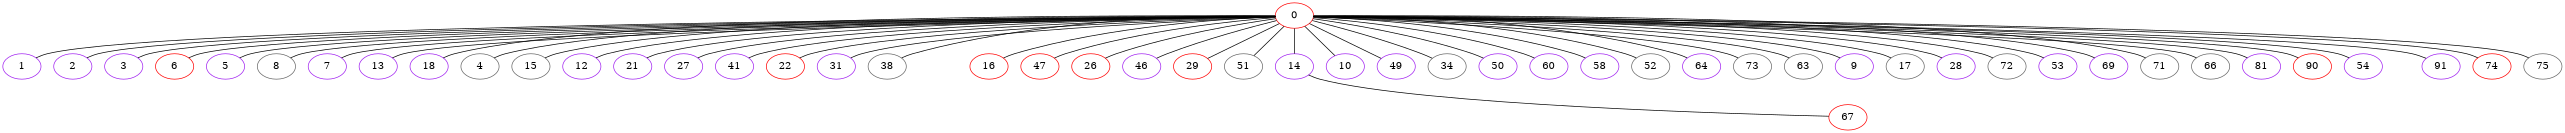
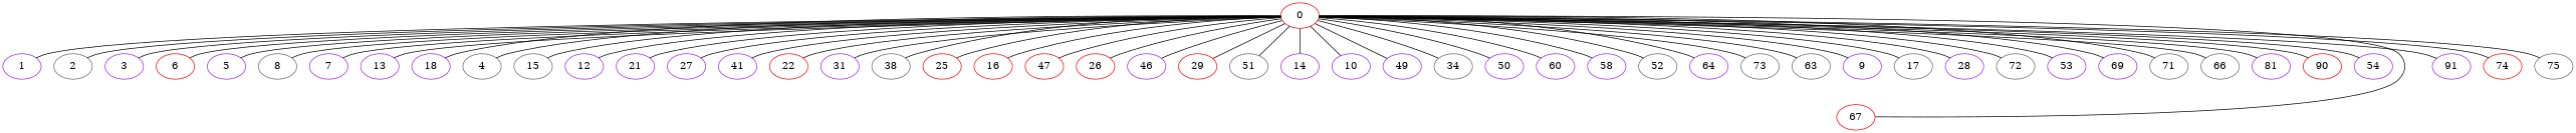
  graph {
    node [color=purple]
    0 [color=red]
    1
-   2
+   2 [color=gray40]
    3
    6 [color=red]
    5
    8 [color=gray40]
    7
    13
    18
    4 [color=gray40]
    n12 [color=gray40 label=15]
    12
    21
    27
    41
    22 [color=red]
    31
    38 [color=gray40]
+   25 [color=red]
    16 [color=red]
    47 [color=red]
    26 [color=red]
    46
    29 [color=red]
    51 [color=gray40]
    14
    10
    49
    34 [color=gray40]
    50
    60
    58
    52 [color=gray40]
    64
    73 [color=gray40]
    63 [color=gray40]
    9
    17 [color=gray40]
    28
    72 [color=gray40]
    53
    69
    71 [color=gray40]
    66 [color=gray40]
    81
    90 [color=red]
    n48 [label=54]
    67 [color=red]
    91
    74 [color=red]
    75 [color=gray40]
    0 -- 1
    0 -- 2
    0 -- 3
    0 -- 6
    0 -- 5
    0 -- 8
    0 -- 7
    0 -- 13
    0 -- 18
    0 -- 4
    0 -- n12
    0 -- 12
    0 -- 21
    0 -- 27
    0 -- 41
    0 -- 22
    0 -- 31
    0 -- 38
+   0 -- 25
    0 -- 16
    0 -- 47
    0 -- 26
    0 -- 46
    0 -- 29
    0 -- 51
    0 -- 14
    0 -- 10
    0 -- 49
    0 -- 34
    0 -- 50
    0 -- 60
    0 -- 58
    0 -- 52
    0 -- 64
    0 -- 73
    0 -- 63
    0 -- 9
    0 -- 17
    0 -- 28
    0 -- 72
    0 -- 53
    0 -- 69
    0 -- 71
    0 -- 66
    0 -- 81
    0 -- 90
    0 -- n48
-   14 -- 67
+   0 -- 67
    0 -- 91
    0 -- 74
    0 -- 75
  }
